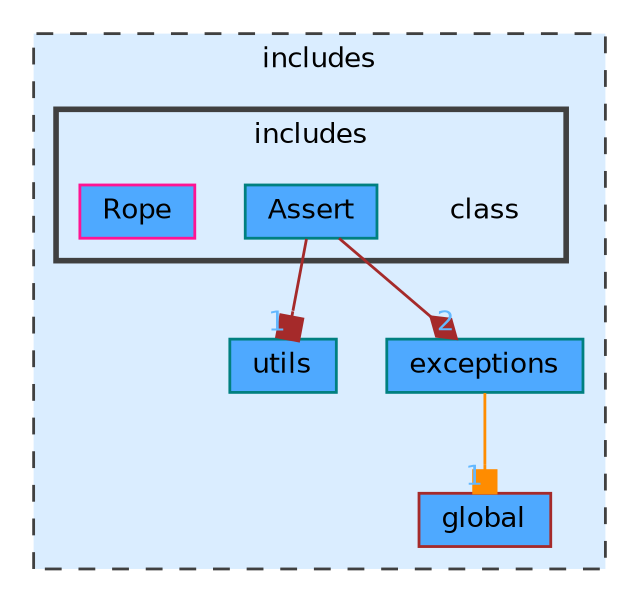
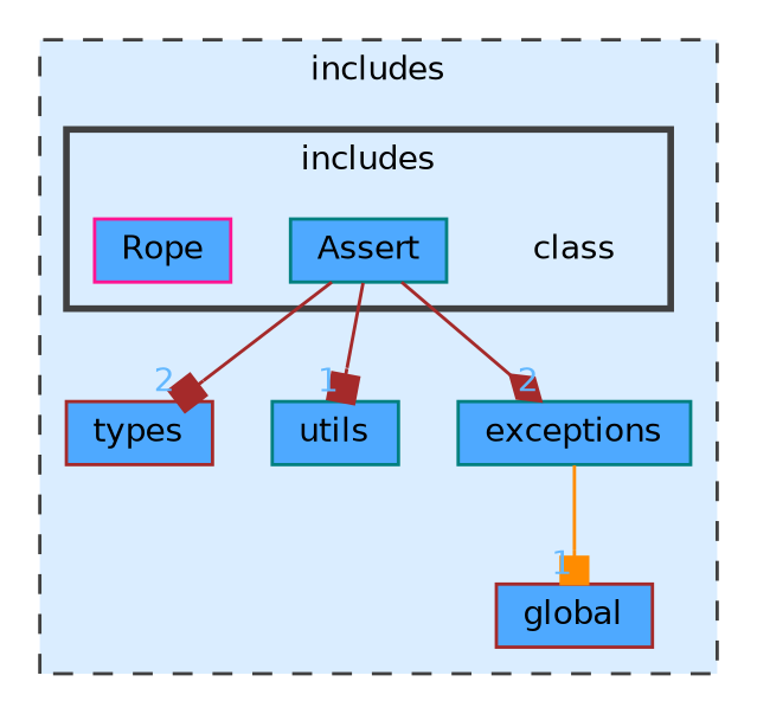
  digraph {
    compound=true
    node [color=brown fontname=Helvetica fontsize=10 shape=box fillcolor="#4ea9ff" style=filled]
    edge [arrowhead=box color=brown fontcolor=steelblue1 fontname=Helvetica fontsize=10 headlabel=2 labeldistance=1.5 labelfontname=Helvetica labelfontsize=10]
    n1 [height=0.2 label=class shape=plaintext width=0.4 fillcolor="" style=""]
    n2 [color=teal height=0.2 label=Assert width=0.4]
    n3 [color=deeppink height=0.2 label=Rope width=0.4]
+   n4 [height=0.2 label=types width=0.4]
    n5 [color=teal height=0.2 label=utils width=0.4]
    n6 [color=teal height=0.2 label=exceptions width=0.4]
    n7 [height=0.2 label=global width=0.4]
    subgraph cluster_1 {
      bgcolor="#daedff"
      fontname=Helvetica
      fontsize=10
      label=includes
      pencolor=grey25
      style="filled,dashed"
+     n4
      n5
      n6
      n7
      subgraph cluster_2 {
        bgcolor="#daedff"
        fontname=Helvetica
        fontsize=10
        label=includes
        pencolor=grey25
        style="filled,bold"
        n1
        n2
        n3
      }
    }
+   n2 -> n4
    n2 -> n5 [headlabel=1]
    n2 -> n6 [arrowhead=diamond]
    n6 -> n7 [color=darkorange headlabel=1]
  }
